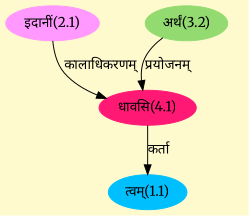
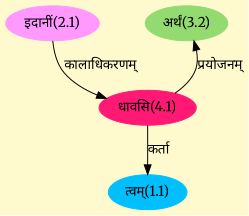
  digraph {
    bgcolor=lemonchiffon1
    compound=true
    fontname=Merriweather
    rankdir=BT
    node [fontname=Merriweather style=filled]
    edge [dir=back fontname=Merriweather]
    n1 [color="#00BFFF" label="त्वम्(1.1)"]
    n2 [color="#FF1975" label="धावसि(4.1)"]
    n3 [color="#FF99FF" label="इदानीं(2.1)"]
    n4 [color="#93DB70" label="अर्थं(3.2)"]
    n1 -> n2 [label="कर्ता"]
    n2 -> n3 [label="कालाधिकरणम्"]
-   n2 -> n4 [label="प्रयोजनम्"]
+   n4 -> n2 [label="प्रयोजनम्"]
  }
